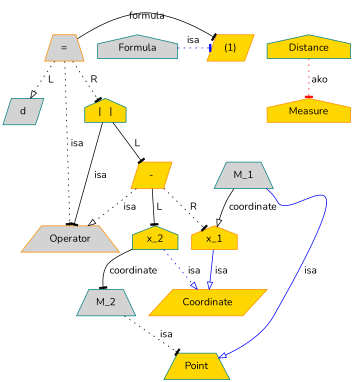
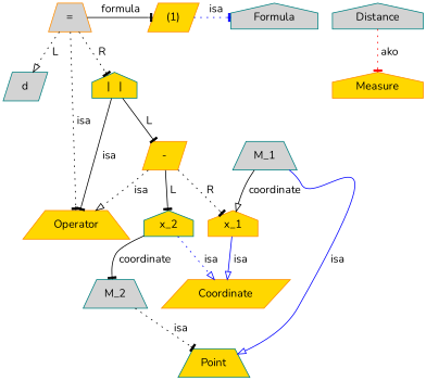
  digraph {
    fontname=Nunito
    node [color=teal fillcolor=gold fontname=Nunito shape=house style=filled]
    edge [arrowhead=tee fontname=Nunito style=dotted]
    n1 [color=darkorange fillcolor=lightgrey label="=" shape=trapezium]
    n2 [color=darkorange label="(1)" shape=parallelogram]
    Formula [fillcolor=lightgrey]
    d [fillcolor=lightgrey shape=parallelogram]
-   Operator [color=darkorange fillcolor=lightgrey shape=trapezium]
+   Operator [color=darkorange shape=trapezium]
    n6 [label="|   |"]
-   Distance
+   Distance [fillcolor=lightgrey]
    Measure [color=darkorange]
    n9 [color=darkorange label="-" shape=parallelogram]
    x_2
    x_1 [color=darkorange]
    Coordinate [color=darkorange shape=parallelogram]
    M_2 [fillcolor=lightgrey shape=trapezium]
    M_1 [fillcolor=lightgrey shape=trapezium]
    Point [shape=trapezium]
    subgraph sub_1 {
      rank=same
      n1
      n2
      Formula
    }
    n1 -> n2 [label=" formula" style=solid]
    n1 -> d [arrowhead=onormal label=" L"]
    n1 -> Operator [label=" isa"]
    n1 -> n6 [label=" R"]
-   Formula -> n2 [color=blue label=" isa"]
+   n2 -> Formula [color=blue label=" isa"]
    n6 -> Operator [label=" isa" style=solid]
    n6 -> n9 [label=" L" style=solid]
    Distance -> Measure [color=red label=" ako"]
    n9 -> Operator [arrowhead=onormal label=" isa"]
    n9 -> x_2 [label=" L" style=solid]
    n9 -> x_1 [label=" R"]
    x_2 -> Coordinate [arrowhead=onormal color=blue label=" isa"]
    x_2 -> M_2 [label=" coordinate" style=solid]
    x_1 -> Coordinate [arrowhead=onormal color=blue label=" isa" style=solid]
    M_2 -> Point [color=black label=" isa"]
    M_1 -> x_1 [arrowhead=onormal label=" coordinate" style=solid]
    M_1 -> Point [arrowhead=onormal color=blue label=" isa" style=solid]
  }
